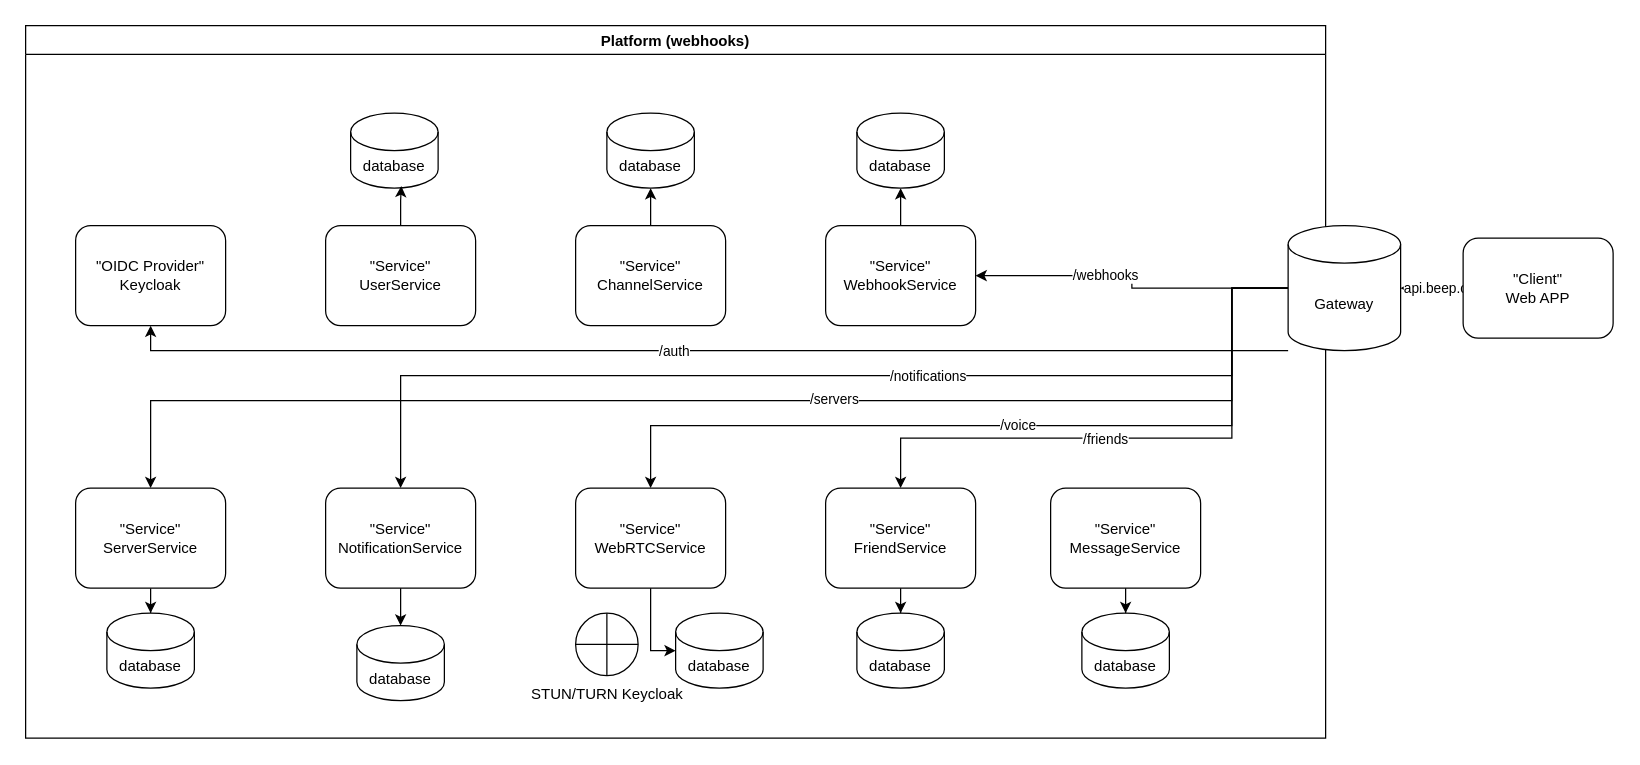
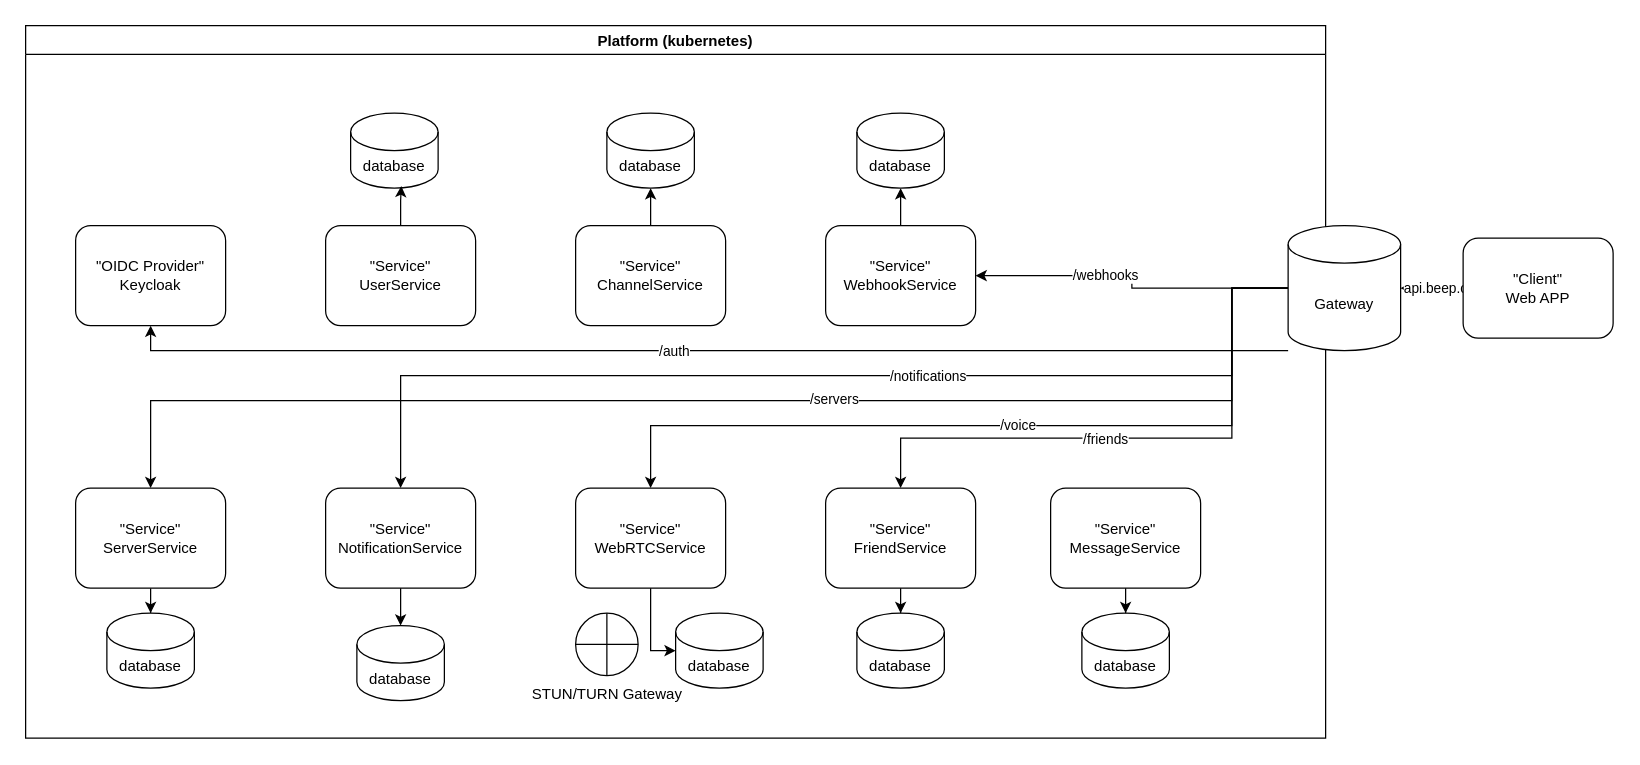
  <mxCell id="0" />
  <mxCell id="1" parent="0" />
  <mxCell id="2" value="&lt;div&gt;&quot;OIDC Provider&quot;&lt;/div&gt;&lt;div&gt;Keycloak&lt;/div&gt;" style="rounded=1;whiteSpace=wrap;html=1;" vertex="1" parent="1"><mxGeometry x="60" y="180" width="120" height="80" as="geometry" /></mxCell>
  <mxCell id="3" value="&quot;Service&quot;&lt;div&gt;UserService&lt;/div&gt;" style="rounded=1;whiteSpace=wrap;html=1;" vertex="1" parent="1"><mxGeometry x="260" y="180" width="120" height="80" as="geometry" /></mxCell>
  <mxCell id="4" value="&quot;Service&quot;&lt;div&gt;ChannelService&lt;/div&gt;" style="rounded=1;whiteSpace=wrap;html=1;" vertex="1" parent="1"><mxGeometry x="460" y="180" width="120" height="80" as="geometry" /></mxCell>
  <mxCell id="5" style="edgeStyle=orthogonalEdgeStyle;rounded=0;orthogonalLoop=1;jettySize=auto;html=1;" edge="1" parent="1" source="6" target="14"><mxGeometry relative="1" as="geometry" /></mxCell>
  <mxCell id="6" value="&quot;Service&quot;&lt;div&gt;WebhookService&lt;/div&gt;" style="rounded=1;whiteSpace=wrap;html=1;" vertex="1" parent="1"><mxGeometry x="660" y="180" width="120" height="80" as="geometry" /></mxCell>
  <mxCell id="7" style="edgeStyle=orthogonalEdgeStyle;rounded=0;orthogonalLoop=1;jettySize=auto;html=1;" edge="1" parent="1" source="8" target="20"><mxGeometry relative="1" as="geometry" /></mxCell>
  <mxCell id="8" value="&quot;Service&quot;&lt;div&gt;ServerService&lt;/div&gt;" style="rounded=1;whiteSpace=wrap;html=1;" vertex="1" parent="1"><mxGeometry x="60" y="390" width="120" height="80" as="geometry" /></mxCell>
  <mxCell id="9" value="&quot;Service&quot;&lt;div&gt;NotificationService&lt;/div&gt;" style="rounded=1;whiteSpace=wrap;html=1;" vertex="1" parent="1"><mxGeometry x="260" y="390" width="120" height="80" as="geometry" /></mxCell>
  <mxCell id="10" value="&quot;Service&quot;&lt;div&gt;WebRTCService&lt;/div&gt;" style="rounded=1;whiteSpace=wrap;html=1;" vertex="1" parent="1"><mxGeometry x="460" y="390" width="120" height="80" as="geometry" /></mxCell>
  <mxCell id="11" value="&quot;Service&quot;&lt;div&gt;FriendService&lt;/div&gt;" style="rounded=1;whiteSpace=wrap;html=1;" vertex="1" parent="1"><mxGeometry x="660" y="390" width="120" height="80" as="geometry" /></mxCell>
  <mxCell id="12" value="database" style="shape=cylinder3;whiteSpace=wrap;html=1;boundedLbl=1;backgroundOutline=1;size=15;" vertex="1" parent="1"><mxGeometry x="280" y="90" width="70" height="60" as="geometry" /></mxCell>
  <mxCell id="13" value="database" style="shape=cylinder3;whiteSpace=wrap;html=1;boundedLbl=1;backgroundOutline=1;size=15;" vertex="1" parent="1"><mxGeometry x="485" y="90" width="70" height="60" as="geometry" /></mxCell>
  <mxCell id="14" value="database" style="shape=cylinder3;whiteSpace=wrap;html=1;boundedLbl=1;backgroundOutline=1;size=15;" vertex="1" parent="1"><mxGeometry x="685" y="90" width="70" height="60" as="geometry" /></mxCell>
  <mxCell id="15" value="database" style="shape=cylinder3;whiteSpace=wrap;html=1;boundedLbl=1;backgroundOutline=1;size=15;" vertex="1" parent="1"><mxGeometry x="685" y="490" width="70" height="60" as="geometry" /></mxCell>
  <mxCell id="16" value="database" style="shape=cylinder3;whiteSpace=wrap;html=1;boundedLbl=1;backgroundOutline=1;size=15;" vertex="1" parent="1"><mxGeometry x="540" y="490" width="70" height="60" as="geometry" /></mxCell>
  <mxCell id="17" value="" style="shape=orEllipse;perimeter=ellipsePerimeter;whiteSpace=wrap;html=1;backgroundOutline=1;" vertex="1" parent="1"><mxGeometry x="460" y="490" width="50" height="50" as="geometry" /></mxCell>
- <mxCell id="18" value="STUN/TURN Keycloak" style="text;html=1;align=center;verticalAlign=middle;resizable=0;points=[];autosize=1;strokeColor=none;fillColor=none;" vertex="1" parent="1"><mxGeometry x="410" y="540" width="150" height="30" as="geometry" /></mxCell>
+ <mxCell id="18" value="STUN/TURN Gateway" style="text;html=1;align=center;verticalAlign=middle;resizable=0;points=[];autosize=1;strokeColor=none;fillColor=none;" vertex="1" parent="1"><mxGeometry x="410" y="540" width="150" height="30" as="geometry" /></mxCell>
  <mxCell id="19" value="database" style="shape=cylinder3;whiteSpace=wrap;html=1;boundedLbl=1;backgroundOutline=1;size=15;" vertex="1" parent="1"><mxGeometry x="285" y="500" width="70" height="60" as="geometry" /></mxCell>
  <mxCell id="20" value="database" style="shape=cylinder3;whiteSpace=wrap;html=1;boundedLbl=1;backgroundOutline=1;size=15;" vertex="1" parent="1"><mxGeometry x="85" y="490" width="70" height="60" as="geometry" /></mxCell>
  <mxCell id="21" style="edgeStyle=orthogonalEdgeStyle;rounded=0;orthogonalLoop=1;jettySize=auto;html=1;entryX=0.579;entryY=0.972;entryDx=0;entryDy=0;entryPerimeter=0;" edge="1" parent="1" source="3" target="12"><mxGeometry relative="1" as="geometry" /></mxCell>
  <mxCell id="22" style="edgeStyle=orthogonalEdgeStyle;rounded=0;orthogonalLoop=1;jettySize=auto;html=1;entryX=0.5;entryY=1;entryDx=0;entryDy=0;entryPerimeter=0;" edge="1" parent="1" source="4" target="13"><mxGeometry relative="1" as="geometry" /></mxCell>
  <mxCell id="23" style="edgeStyle=orthogonalEdgeStyle;rounded=0;orthogonalLoop=1;jettySize=auto;html=1;entryX=0.5;entryY=0;entryDx=0;entryDy=0;entryPerimeter=0;" edge="1" parent="1" source="11" target="15"><mxGeometry relative="1" as="geometry" /></mxCell>
  <mxCell id="24" style="edgeStyle=orthogonalEdgeStyle;rounded=0;orthogonalLoop=1;jettySize=auto;html=1;entryX=0;entryY=0.5;entryDx=0;entryDy=0;entryPerimeter=0;" edge="1" parent="1" source="10" target="16"><mxGeometry relative="1" as="geometry" /></mxCell>
  <mxCell id="25" style="edgeStyle=orthogonalEdgeStyle;rounded=0;orthogonalLoop=1;jettySize=auto;html=1;entryX=0.5;entryY=0;entryDx=0;entryDy=0;entryPerimeter=0;" edge="1" parent="1" source="9" target="19"><mxGeometry relative="1" as="geometry" /></mxCell>
  <mxCell id="26" value="&lt;div&gt;&quot;Service&quot;&lt;/div&gt;&lt;div&gt;MessageService&lt;/div&gt;" style="rounded=1;whiteSpace=wrap;html=1;" vertex="1" parent="1"><mxGeometry x="840" y="390" width="120" height="80" as="geometry" /></mxCell>
  <mxCell id="27" value="database" style="shape=cylinder3;whiteSpace=wrap;html=1;boundedLbl=1;backgroundOutline=1;size=15;" vertex="1" parent="1"><mxGeometry x="865" y="490" width="70" height="60" as="geometry" /></mxCell>
  <mxCell id="28" style="edgeStyle=orthogonalEdgeStyle;rounded=0;orthogonalLoop=1;jettySize=auto;html=1;entryX=0.5;entryY=0;entryDx=0;entryDy=0;entryPerimeter=0;" edge="1" parent="1" source="26" target="27"><mxGeometry relative="1" as="geometry" /></mxCell>
  <mxCell id="29" style="edgeStyle=orthogonalEdgeStyle;rounded=0;orthogonalLoop=1;jettySize=auto;html=1;" edge="1" parent="1" source="31" target="45"><mxGeometry relative="1" as="geometry" /></mxCell>
  <mxCell id="30" value="api.beep.ovh" style="edgeLabel;html=1;align=center;verticalAlign=middle;resizable=0;points=[];" vertex="1" connectable="0" parent="29"><mxGeometry x="-0.332" y="-1" relative="1" as="geometry"><mxPoint as="offset" /></mxGeometry></mxCell>
  <mxCell id="31" value="&lt;div&gt;&quot;Client&quot;&lt;/div&gt;&lt;div&gt;Web APP&lt;/div&gt;" style="rounded=1;whiteSpace=wrap;html=1;" vertex="1" parent="1"><mxGeometry x="1170" y="190" width="120" height="80" as="geometry" /></mxCell>
  <mxCell id="32" style="edgeStyle=orthogonalEdgeStyle;rounded=0;orthogonalLoop=1;jettySize=auto;html=1;" edge="1" parent="1" source="45" target="6"><mxGeometry relative="1" as="geometry" /></mxCell>
  <mxCell id="33" value="/webhooks" style="edgeLabel;html=1;align=center;verticalAlign=middle;resizable=0;points=[];" vertex="1" connectable="0" parent="32"><mxGeometry x="0.199" y="-1" relative="1" as="geometry"><mxPoint x="-1" as="offset" /></mxGeometry></mxCell>
  <mxCell id="34" style="edgeStyle=orthogonalEdgeStyle;rounded=0;orthogonalLoop=1;jettySize=auto;html=1;" edge="1" parent="1" source="45" target="8"><mxGeometry relative="1" as="geometry"><Array as="points"><mxPoint x="985" y="320" /><mxPoint x="120" y="320" /></Array></mxGeometry></mxCell>
  <mxCell id="35" value="/servers" style="edgeLabel;html=1;align=center;verticalAlign=middle;resizable=0;points=[];" vertex="1" connectable="0" parent="34"><mxGeometry x="-0.152" y="-2" relative="1" as="geometry"><mxPoint as="offset" /></mxGeometry></mxCell>
  <mxCell id="36" style="edgeStyle=orthogonalEdgeStyle;rounded=0;orthogonalLoop=1;jettySize=auto;html=1;" edge="1" parent="1" source="45" target="11"><mxGeometry relative="1" as="geometry"><Array as="points"><mxPoint x="985" y="350" /><mxPoint x="720" y="350" /></Array></mxGeometry></mxCell>
  <mxCell id="37" value="&lt;div&gt;/friends&lt;/div&gt;" style="edgeLabel;html=1;align=center;verticalAlign=middle;resizable=0;points=[];" vertex="1" connectable="0" parent="36"><mxGeometry x="0.136" relative="1" as="geometry"><mxPoint as="offset" /></mxGeometry></mxCell>
  <mxCell id="38" style="edgeStyle=orthogonalEdgeStyle;rounded=0;orthogonalLoop=1;jettySize=auto;html=1;entryX=0.5;entryY=0;entryDx=0;entryDy=0;" edge="1" parent="1" source="45" target="10"><mxGeometry relative="1" as="geometry"><Array as="points"><mxPoint x="985" y="340" /><mxPoint x="520" y="340" /></Array></mxGeometry></mxCell>
  <mxCell id="39" value="/voice" style="edgeLabel;html=1;align=center;verticalAlign=middle;resizable=0;points=[];" vertex="1" connectable="0" parent="38"><mxGeometry x="-0.023" y="-1" relative="1" as="geometry"><mxPoint as="offset" /></mxGeometry></mxCell>
  <mxCell id="40" style="edgeStyle=orthogonalEdgeStyle;rounded=0;orthogonalLoop=1;jettySize=auto;html=1;entryX=0.5;entryY=1;entryDx=0;entryDy=0;" edge="1" parent="1" source="45" target="2"><mxGeometry relative="1" as="geometry"><Array as="points"><mxPoint x="120" y="280" /></Array></mxGeometry></mxCell>
  <mxCell id="41" value="/auth" style="edgeLabel;html=1;align=center;verticalAlign=middle;resizable=0;points=[];" vertex="1" connectable="0" parent="40"><mxGeometry x="0.059" relative="1" as="geometry"><mxPoint as="offset" /></mxGeometry></mxCell>
  <mxCell id="42" style="edgeStyle=orthogonalEdgeStyle;rounded=0;orthogonalLoop=1;jettySize=auto;html=1;entryX=0.5;entryY=0;entryDx=0;entryDy=0;" edge="1" parent="1" source="45" target="9"><mxGeometry relative="1" as="geometry"><Array as="points"><mxPoint x="985" y="300" /><mxPoint x="320" y="300" /></Array></mxGeometry></mxCell>
  <mxCell id="43" value="/notifications" style="edgeLabel;html=1;align=center;verticalAlign=middle;resizable=0;points=[];" vertex="1" connectable="0" parent="42"><mxGeometry x="-0.174" relative="1" as="geometry"><mxPoint as="offset" /></mxGeometry></mxCell>
- <mxCell id="44" value="Platform (webhooks)" style="swimlane;" vertex="1" parent="1"><mxGeometry x="20" y="20" width="1040" height="570" as="geometry" /></mxCell>
+ <mxCell id="44" value="Platform (kubernetes)" style="swimlane;" vertex="1" parent="1"><mxGeometry x="20" y="20" width="1040" height="570" as="geometry" /></mxCell>
  <mxCell id="45" value="Gateway" style="shape=cylinder3;whiteSpace=wrap;html=1;boundedLbl=1;backgroundOutline=1;size=15;" vertex="1" parent="44"><mxGeometry x="1010" y="160" width="90" height="100" as="geometry" /></mxCell>
